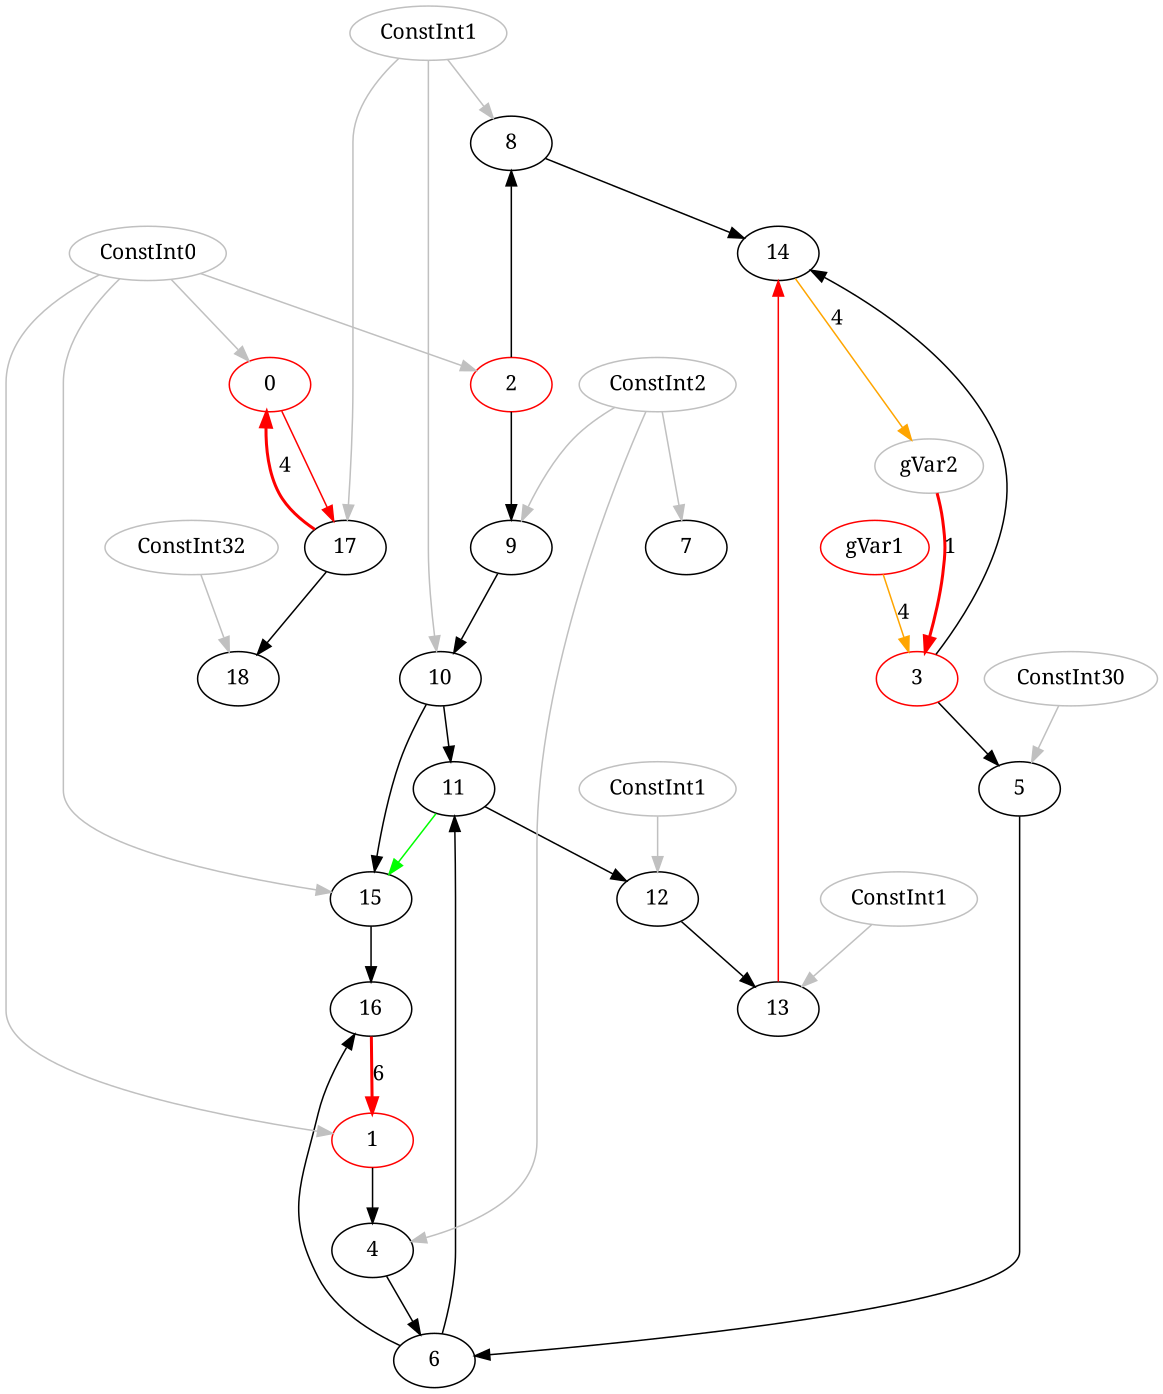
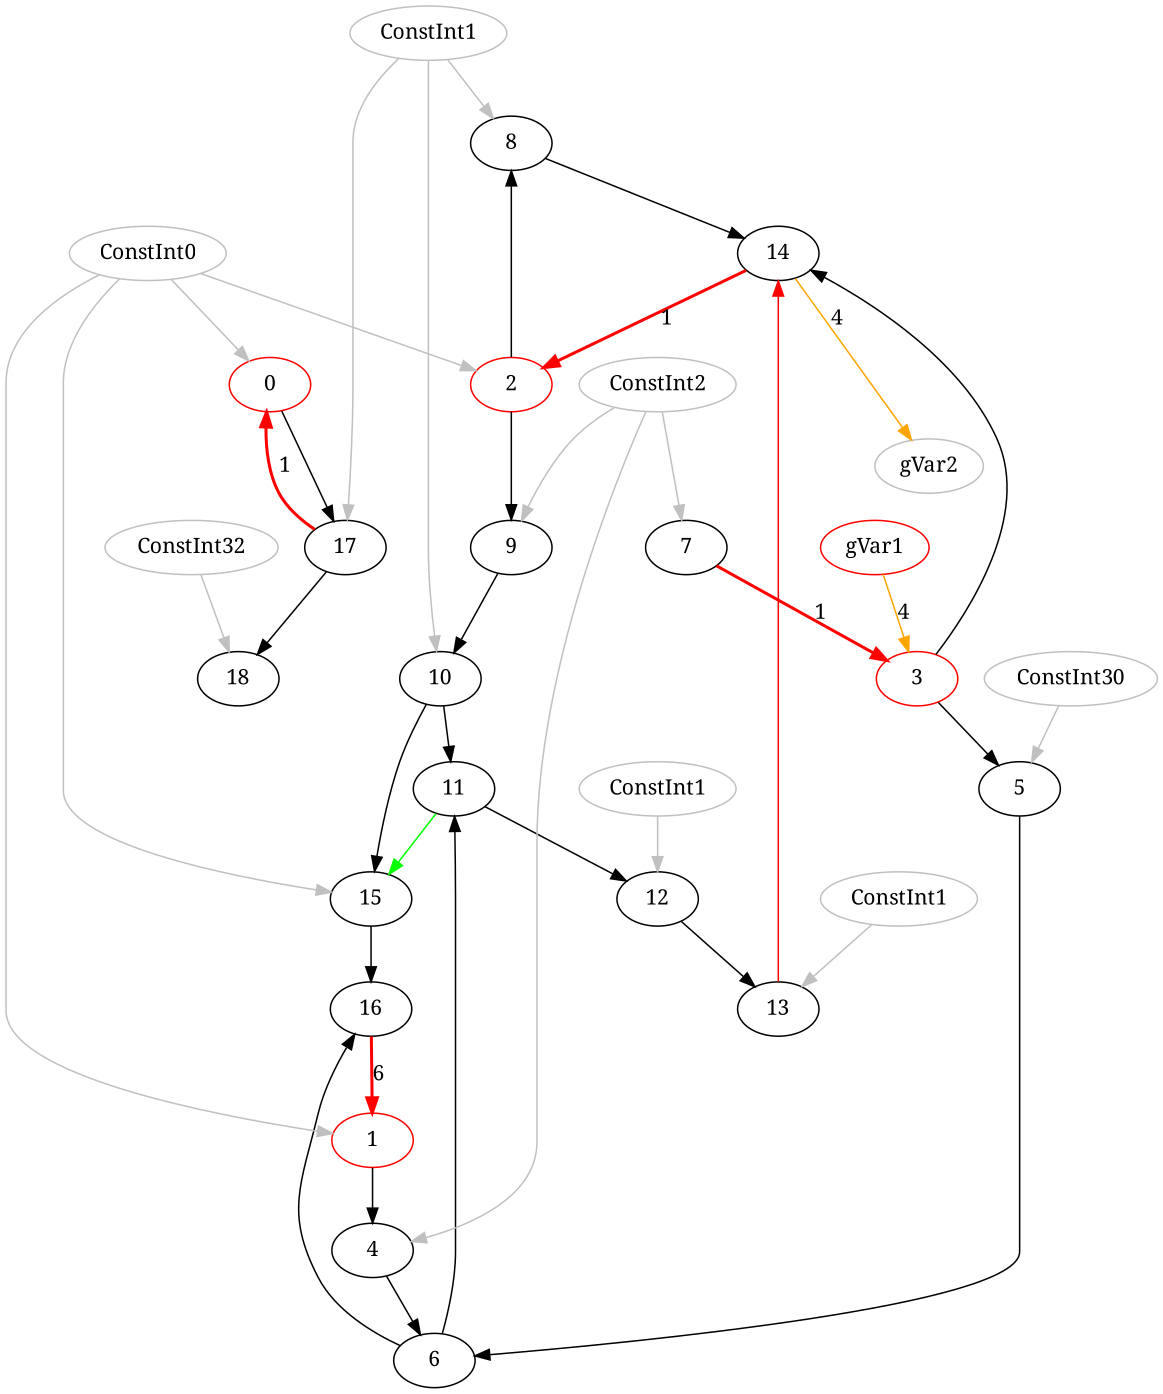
  digraph {
    fontname="Noto Serif"
    node [color=black fontname="Noto Serif"]
    edge [fontname="Noto Serif"]
    n1 [color=red label=0]
    n2 [label=17]
    n3 [label=18]
    n4 [color=red label=1]
    n5 [label=4]
    n6 [label=6]
    n7 [color=red label=2]
    n8 [label=8]
    n9 [label=9]
    n10 [label=14]
    n11 [label=10]
    n12 [color=red label=3]
    n13 [label=5]
    n14 [label=7]
    n15 [label=11]
    n16 [label=16]
    n17 [label=15]
    n18 [label=12]
    n19 [color=gray label=gVar2]
    n20 [label=13]
    n21 [color=gray label=ConstInt0]
    n22 [color=red label=gVar1]
    n23 [color=gray label=ConstInt2]
    n24 [color=gray label=ConstInt30]
    n25 [color=gray label=ConstInt1]
    n26 [color=gray label=ConstInt1]
    n27 [color=gray label=ConstInt1]
    n28 [color=gray label=ConstInt32]
-   n1 -> n2 [color=red]
-   n2 -> n1 [color=red label=4 style=bold]
+   n1 -> n2
+   n2 -> n1 [color=red label=1 style=bold]
    n2 -> n3
    n4 -> n5
    n5 -> n6
    n6 -> n15
    n6 -> n16
    n7 -> n8
    n7 -> n9
    n8 -> n10
    n9 -> n11
+   n10 -> n7 [color=red label=1 style=bold]
    n10 -> n19 [color=orange label=4]
    n11 -> n15
    n11 -> n17
    n12 -> n10
    n12 -> n13
    n13 -> n6
-   n19 -> n12 [color=red label=1 style=bold]
+   n14 -> n12 [color=red label=1 style=bold]
    n15 -> n17 [color=green]
    n15 -> n18
    n16 -> n4 [color=red label=6 style=bold]
    n17 -> n16
    n18 -> n20
    n20 -> n10 [color=red]
    n21 -> n1 [color=gray]
    n21 -> n4 [color=gray]
    n21 -> n7 [color=gray]
    n21 -> n17 [color=gray]
    n22 -> n12 [color=orange label=4]
    n23 -> n5 [color=gray]
    n23 -> n9 [color=gray]
    n23 -> n14 [color=gray]
    n24 -> n13 [color=gray]
    n25 -> n2 [color=gray]
    n25 -> n8 [color=gray]
    n25 -> n11 [color=gray]
    n26 -> n18 [color=gray]
    n27 -> n20 [color=gray]
    n28 -> n3 [color=gray]
  }
